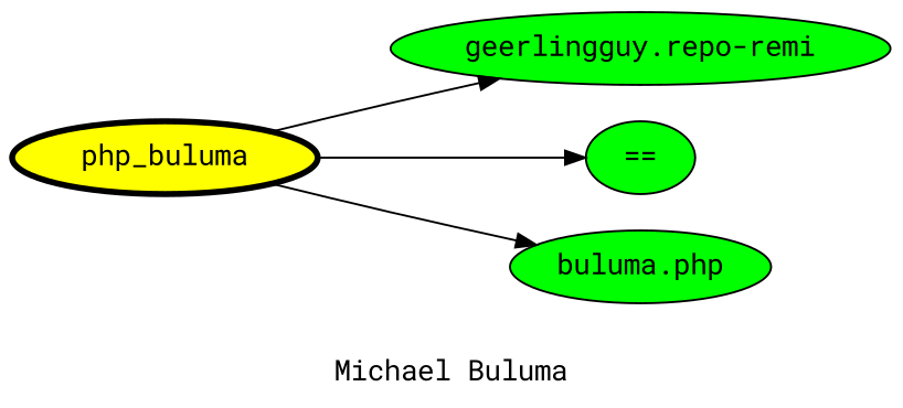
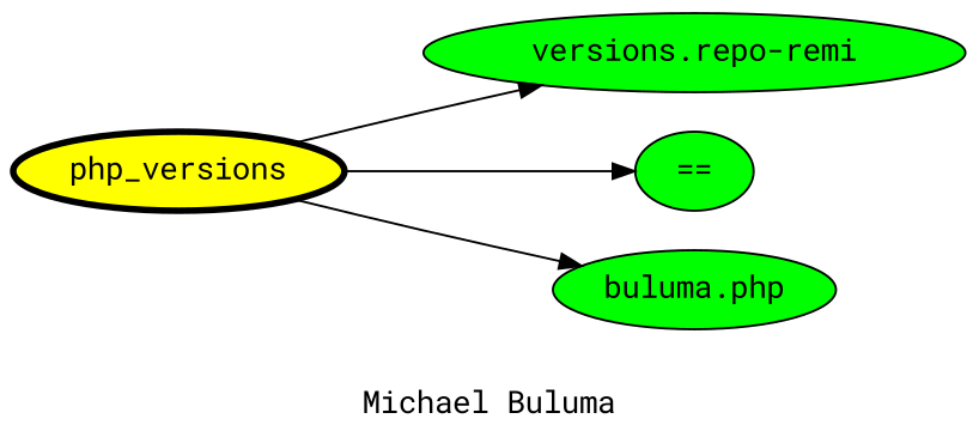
  digraph {
    fontname="Roboto Mono"
    label="Michael Buluma"
    rankdir=LR
    node [fillcolor=green fontname="Roboto Mono" style=filled]
    edge [fontname="Roboto Mono"]
-   php_versions [fillcolor=yellow penwidth=3 label=php_buluma]
-   "geerlingguy.repo-remi"
+   php_versions [fillcolor=yellow penwidth=3]
+   "geerlingguy.repo-remi" [label="versions.repo-remi"]
    "=="
    "buluma.php"
    php_versions -> "geerlingguy.repo-remi"
    php_versions -> "=="
    php_versions -> "buluma.php"
  }
